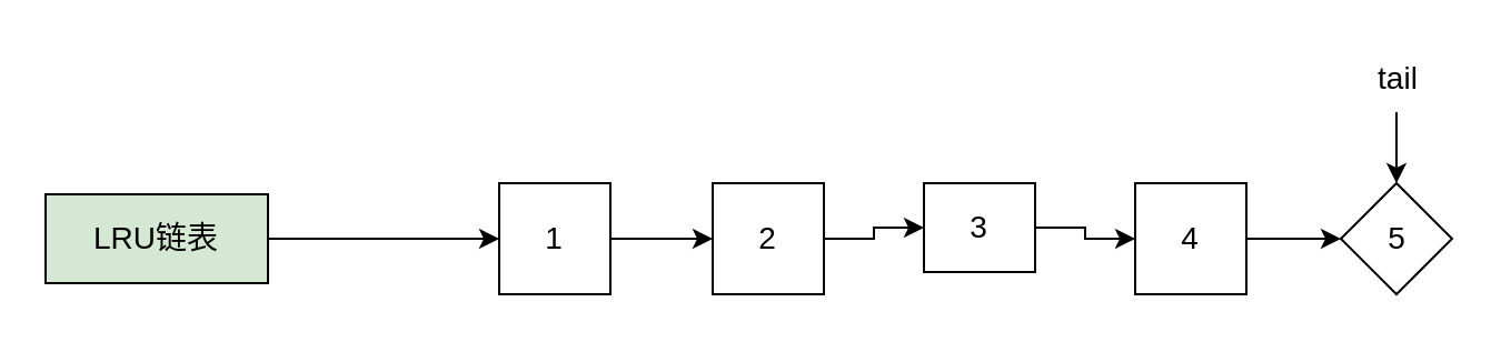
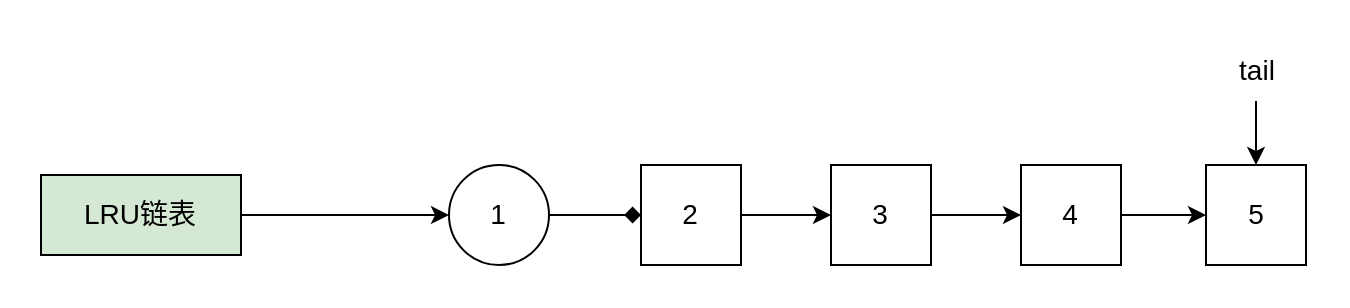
  <mxCell id="0" />
  <mxCell id="1" parent="0" />
- <mxCell id="2" style="edgeStyle=orthogonalEdgeStyle;rounded=0;orthogonalLoop=1;jettySize=auto;html=1;exitX=1;exitY=0.5;exitDx=0;exitDy=0;fontSize=14;" edge="1" parent="1" source="3" target="5"><mxGeometry relative="1" as="geometry" /></mxCell>
- <mxCell id="3" value="1" style="whiteSpace=wrap;html=1;aspect=fixed;fontSize=14;" vertex="1" parent="1"><mxGeometry x="224" y="82" width="50" height="50" as="geometry" /></mxCell>
+ <mxCell id="2" style="edgeStyle=orthogonalEdgeStyle;rounded=0;orthogonalLoop=1;jettySize=auto;html=1;exitX=1;exitY=0.5;exitDx=0;exitDy=0;fontSize=14;endArrow=diamond;" edge="1" parent="1" source="3" target="5"><mxGeometry relative="1" as="geometry" /></mxCell>
+ <mxCell id="3" value="1" style="ellipse;whiteSpace=wrap;html=1;aspect=fixed;fontSize=14;" vertex="1" parent="1"><mxGeometry x="224" y="82" width="50" height="50" as="geometry" /></mxCell>
  <mxCell id="4" style="edgeStyle=orthogonalEdgeStyle;rounded=0;orthogonalLoop=1;jettySize=auto;html=1;exitX=1;exitY=0.5;exitDx=0;exitDy=0;entryX=0;entryY=0.5;entryDx=0;entryDy=0;fontSize=14;" edge="1" parent="1" source="5" target="7"><mxGeometry relative="1" as="geometry" /></mxCell>
  <mxCell id="5" value="2" style="whiteSpace=wrap;html=1;aspect=fixed;fontSize=14;" vertex="1" parent="1"><mxGeometry x="320" y="82" width="50" height="50" as="geometry" /></mxCell>
  <mxCell id="6" style="edgeStyle=orthogonalEdgeStyle;rounded=0;orthogonalLoop=1;jettySize=auto;html=1;exitX=1;exitY=0.5;exitDx=0;exitDy=0;entryX=0;entryY=0.5;entryDx=0;entryDy=0;fontSize=14;" edge="1" parent="1" source="7" target="9"><mxGeometry relative="1" as="geometry" /></mxCell>
- <mxCell id="7" value="3" style="whiteSpace=wrap;html=1;aspect=fixed;fontSize=14;" vertex="1" parent="1"><mxGeometry x="415" y="82" width="50" height="40" as="geometry" /></mxCell>
+ <mxCell id="7" value="3" style="whiteSpace=wrap;html=1;aspect=fixed;fontSize=14;" vertex="1" parent="1"><mxGeometry x="415" y="82" width="50" height="50" as="geometry" /></mxCell>
  <mxCell id="8" style="edgeStyle=orthogonalEdgeStyle;rounded=0;orthogonalLoop=1;jettySize=auto;html=1;exitX=1;exitY=0.5;exitDx=0;exitDy=0;entryX=0;entryY=0.5;entryDx=0;entryDy=0;fontSize=14;" edge="1" parent="1" source="9" target="10"><mxGeometry relative="1" as="geometry" /></mxCell>
  <mxCell id="9" value="4" style="whiteSpace=wrap;html=1;aspect=fixed;fontSize=14;" vertex="1" parent="1"><mxGeometry x="510" y="82" width="50" height="50" as="geometry" /></mxCell>
- <mxCell id="10" value="5" style="rhombus;whiteSpace=wrap;html=1;aspect=fixed;fontSize=14;" vertex="1" parent="1"><mxGeometry x="602.5" y="82" width="50" height="50" as="geometry" /></mxCell>
+ <mxCell id="10" value="5" style="whiteSpace=wrap;html=1;aspect=fixed;fontSize=14;" vertex="1" parent="1"><mxGeometry x="602.5" y="82" width="50" height="50" as="geometry" /></mxCell>
  <mxCell id="11" style="edgeStyle=orthogonalEdgeStyle;rounded=0;orthogonalLoop=1;jettySize=auto;html=1;exitX=1;exitY=0.5;exitDx=0;exitDy=0;fontSize=14;" edge="1" parent="1" source="12" target="3"><mxGeometry relative="1" as="geometry" /></mxCell>
  <mxCell id="12" value="LRU链表" style="rounded=0;whiteSpace=wrap;html=1;fontSize=14;fillColor=#d5e8d4;" vertex="1" parent="1"><mxGeometry x="20" y="87" width="100" height="40" as="geometry" /></mxCell>
  <mxCell id="13" value="" style="edgeStyle=orthogonalEdgeStyle;rounded=0;orthogonalLoop=1;jettySize=auto;html=1;fontSize=14;" edge="1" parent="1" source="14" target="10"><mxGeometry relative="1" as="geometry" /></mxCell>
  <mxCell id="14" value="tail" style="text;html=1;align=center;verticalAlign=middle;resizable=0;points=[];autosize=1;strokeColor=none;fillColor=none;fontSize=14;" vertex="1" parent="1"><mxGeometry x="607.5" y="20" width="40" height="30" as="geometry" /></mxCell>
